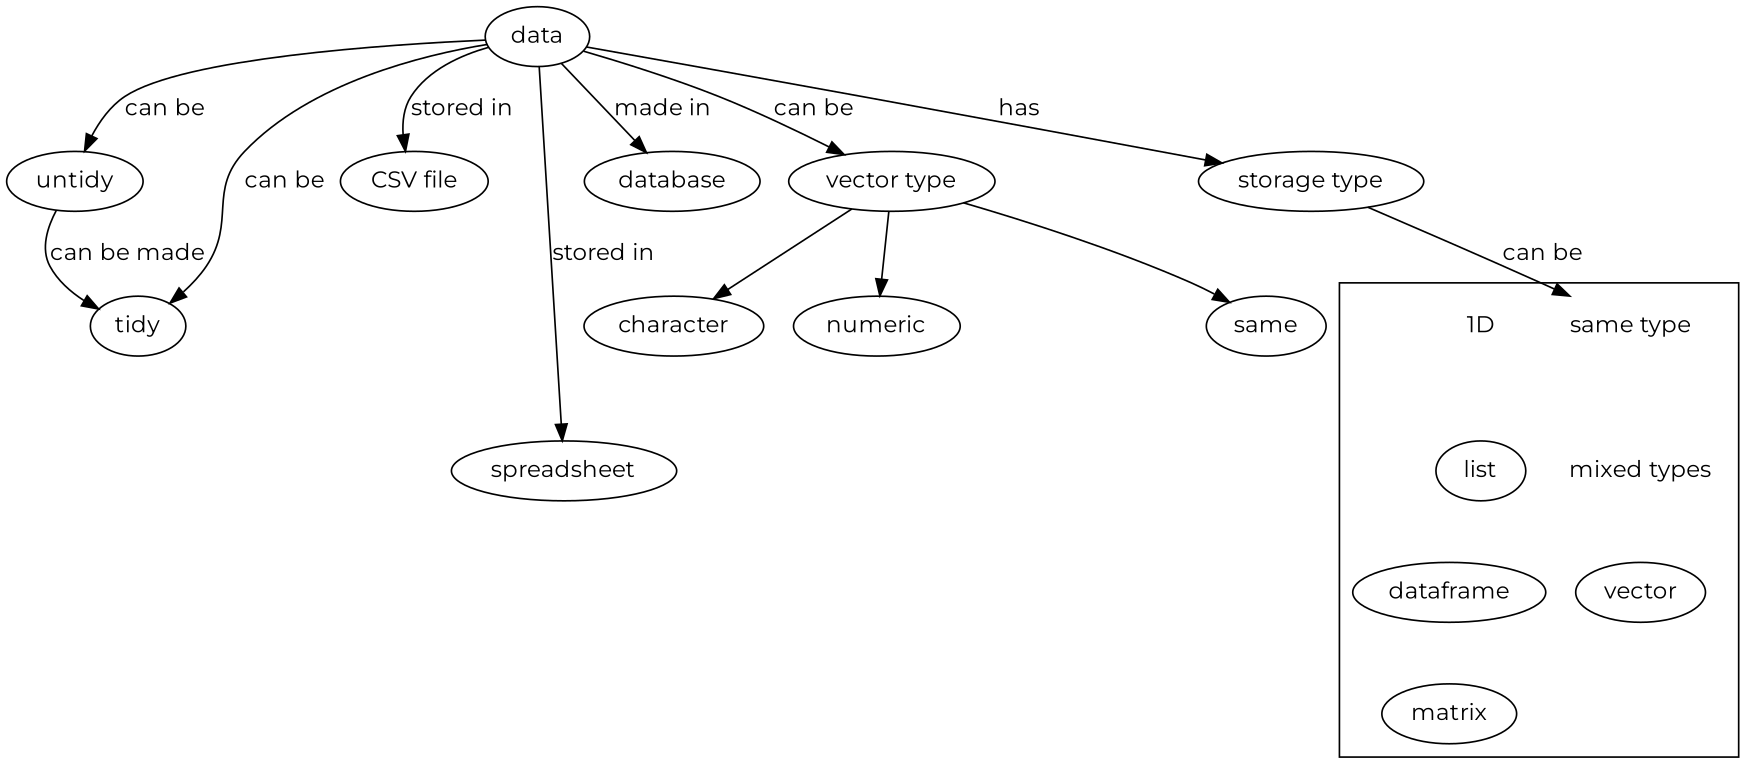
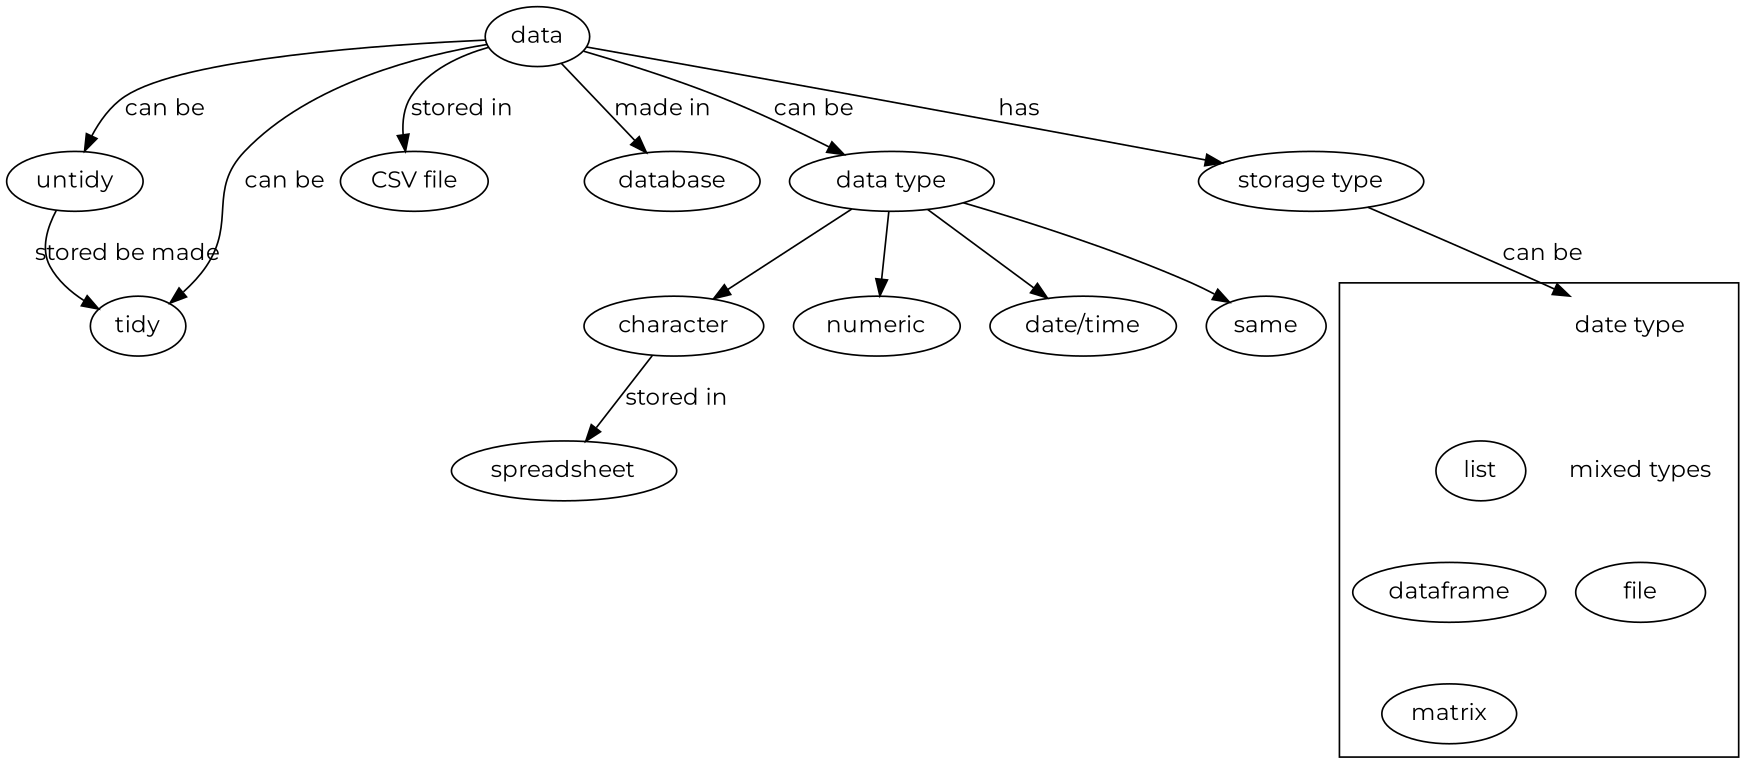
  digraph {
    compound=true
    fontname=Montserrat
    node [fontname=Montserrat]
    edge [fontname=Montserrat]
-   "same type" [shape=plaintext]
+   "same type" [shape=plaintext label="date type"]
    list
    "mixed types" [shape=plaintext]
    dataframe
-   vector
+   vector [label=file]
    matrix
-   "1D" [shape=plaintext]
    data
    untidy
    tidy
    "CSV file"
    spreadsheet
    database
-   "data type" [label="vector type"]
+   "data type"
    "storage type"
    character
    numeric
+   "date/time"
    n19 [label=same]
    subgraph cluster_1 {
      rank=same
      "same type"
      list
      "mixed types"
      dataframe
      vector
      matrix
-     "1D"
    }
    "same type" -> list [style=invis weight=1000]
    "same type" -> "mixed types" [style=invis weight=1000]
    list -> dataframe [style=invis weight=1000]
    list -> vector [style=invis weight=1000]
    list -> vector [style=invis weight=1000]
    "mixed types" -> vector [style=invis weight=1000]
    dataframe -> matrix [style=invis weight=1000]
    dataframe -> matrix [style=invis weight=1000]
    vector -> matrix [style=invis weight=1000]
-   "1D" -> list [style=invis weight=1000]
-   "1D" -> list [style=invis weight=1000]
    data -> untidy [label="can be"]
    data -> tidy [label="can be"]
    data -> "CSV file" [label="stored in"]
-   data -> spreadsheet [label="stored in"]
+   character -> spreadsheet [label="stored in"]
    data -> database [label="made in"]
    data -> "data type" [label="can be"]
    data -> "storage type" [label=has]
-   untidy -> tidy [label="can be made"]
+   untidy -> tidy [label="stored be made"]
    "data type" -> character
    "data type" -> numeric
+   "data type" -> "date/time"
    "data type" -> n19
    "storage type" -> "same type" [label="can be"]
  }
